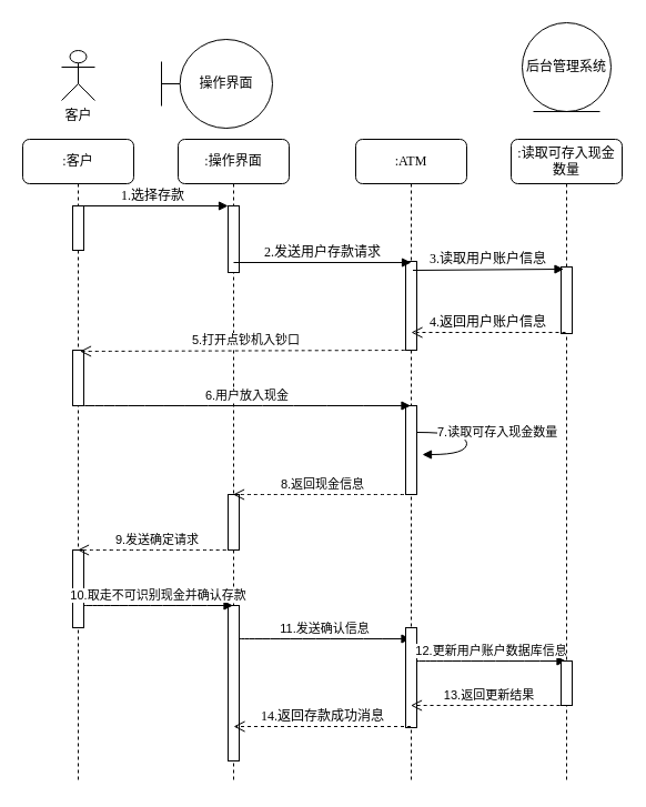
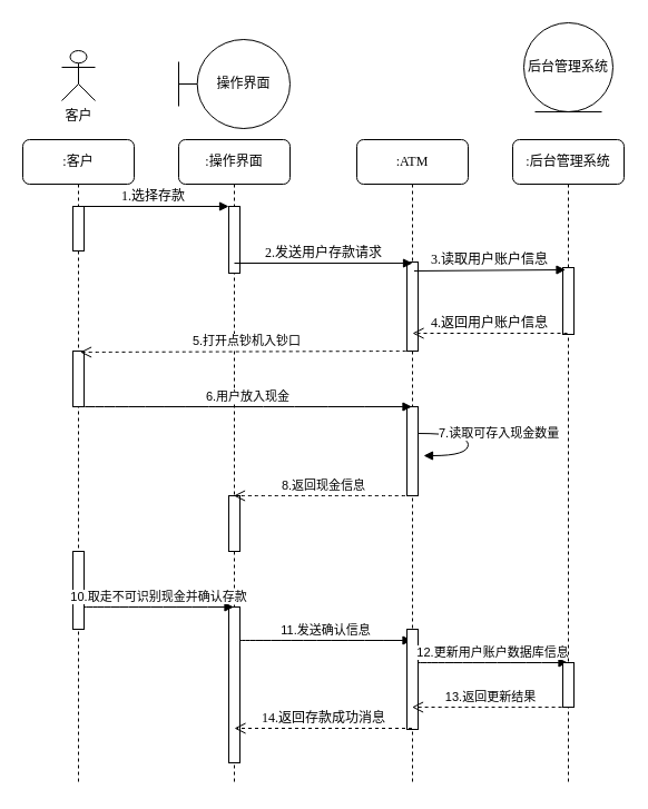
  <mxCell id="0" />
  <mxCell id="1" parent="0" />
  <mxCell id="2" value=":操作界面" style="shape=umlLifeline;perimeter=lifelinePerimeter;whiteSpace=wrap;html=1;container=1;collapsible=0;recursiveResize=0;outlineConnect=0;rounded=1;shadow=0;comic=0;labelBackgroundColor=none;strokeWidth=1;fontFamily=Verdana;fontSize=12;align=center;" parent="1" vertex="1"><mxGeometry x="160" y="125" width="100" height="580" as="geometry" /></mxCell>
  <mxCell id="3" value="" style="html=1;points=[];perimeter=orthogonalPerimeter;rounded=0;shadow=0;comic=0;labelBackgroundColor=none;strokeWidth=1;fontFamily=Verdana;fontSize=12;align=center;" parent="2" vertex="1"><mxGeometry x="45" y="60" width="10" height="60" as="geometry" /></mxCell>
  <mxCell id="4" value="" style="html=1;points=[];perimeter=orthogonalPerimeter;rounded=0;shadow=0;comic=0;labelBackgroundColor=none;strokeWidth=1;fontFamily=Verdana;fontSize=12;align=center;" parent="2" vertex="1"><mxGeometry x="45" y="420" width="10" height="140" as="geometry" /></mxCell>
  <mxCell id="5" value="" style="html=1;points=[];perimeter=orthogonalPerimeter;" vertex="1" parent="2"><mxGeometry x="45" y="320" width="10" height="50" as="geometry" /></mxCell>
  <mxCell id="6" value="11.发送确认信息" style="html=1;verticalAlign=bottom;endArrow=block;rounded=0;strokeColor=#000000;curved=1;" edge="1" parent="2" target="7"><mxGeometry width="80" relative="1" as="geometry"><mxPoint x="55" y="450" as="sourcePoint" /><mxPoint x="135" y="450" as="targetPoint" /></mxGeometry></mxCell>
  <mxCell id="7" value=":ATM" style="shape=umlLifeline;perimeter=lifelinePerimeter;whiteSpace=wrap;html=1;container=1;collapsible=0;recursiveResize=0;outlineConnect=0;rounded=1;shadow=0;comic=0;labelBackgroundColor=none;strokeWidth=1;fontFamily=Verdana;fontSize=12;align=center;" parent="1" vertex="1"><mxGeometry x="320" y="125" width="100" height="580" as="geometry" /></mxCell>
  <mxCell id="8" value="" style="html=1;points=[];perimeter=orthogonalPerimeter;rounded=0;shadow=0;comic=0;labelBackgroundColor=none;strokeWidth=1;fontFamily=Verdana;fontSize=12;align=center;" parent="7" vertex="1"><mxGeometry x="45" y="110" width="10" height="80" as="geometry" /></mxCell>
  <mxCell id="9" value="" style="html=1;points=[];perimeter=orthogonalPerimeter;" vertex="1" parent="7"><mxGeometry x="45" y="240" width="10" height="80" as="geometry" /></mxCell>
  <mxCell id="10" value="7.读取可存入现金数量" style="edgeStyle=orthogonalEdgeStyle;html=1;align=left;spacingLeft=2;endArrow=block;rounded=0;entryX=1;entryY=0;strokeColor=#000000;curved=1;" parent="7" edge="1"><mxGeometry x="-0.714" relative="1" as="geometry"><mxPoint x="55" y="264" as="sourcePoint" /><Array as="points"><mxPoint x="100" y="264" /><mxPoint x="100" y="284" /></Array><mxPoint x="60" y="284" as="targetPoint" /><mxPoint as="offset" /></mxGeometry></mxCell>
  <mxCell id="11" value="" style="html=1;points=[];perimeter=orthogonalPerimeter;" vertex="1" parent="7"><mxGeometry x="45" y="440" width="10" height="90" as="geometry" /></mxCell>
  <mxCell id="12" value="12.更新用户账户数据库信息" style="html=1;verticalAlign=bottom;endArrow=block;rounded=0;strokeColor=#000000;curved=1;" edge="1" parent="7" target="13"><mxGeometry width="80" relative="1" as="geometry"><mxPoint x="55" y="470" as="sourcePoint" /><mxPoint x="135" y="470" as="targetPoint" /></mxGeometry></mxCell>
- <mxCell id="13" value=":读取可存入现金数量" style="shape=umlLifeline;perimeter=lifelinePerimeter;whiteSpace=wrap;html=1;container=1;collapsible=0;recursiveResize=0;outlineConnect=0;rounded=1;shadow=0;comic=0;labelBackgroundColor=none;strokeWidth=1;fontFamily=Verdana;fontSize=12;align=center;" parent="1" vertex="1"><mxGeometry x="460" y="125" width="100" height="580" as="geometry" /></mxCell>
+ <mxCell id="13" value=":后台管理系统" style="shape=umlLifeline;perimeter=lifelinePerimeter;whiteSpace=wrap;html=1;container=1;collapsible=0;recursiveResize=0;outlineConnect=0;rounded=1;shadow=0;comic=0;labelBackgroundColor=none;strokeWidth=1;fontFamily=Verdana;fontSize=12;align=center;" parent="1" vertex="1"><mxGeometry x="460" y="125" width="100" height="580" as="geometry" /></mxCell>
  <mxCell id="14" value="" style="html=1;points=[];perimeter=orthogonalPerimeter;rounded=0;shadow=0;comic=0;labelBackgroundColor=none;strokeWidth=1;fontFamily=Verdana;fontSize=12;align=center;" parent="13" vertex="1"><mxGeometry x="45" y="115" width="10" height="60" as="geometry" /></mxCell>
  <mxCell id="15" value="" style="html=1;points=[];perimeter=orthogonalPerimeter;" vertex="1" parent="13"><mxGeometry x="45" y="470" width="10" height="40" as="geometry" /></mxCell>
  <mxCell id="16" value=":客户" style="shape=umlLifeline;perimeter=lifelinePerimeter;whiteSpace=wrap;html=1;container=1;collapsible=0;recursiveResize=0;outlineConnect=0;rounded=1;shadow=0;comic=0;labelBackgroundColor=none;strokeWidth=1;fontFamily=Verdana;fontSize=12;align=center;" parent="1" vertex="1"><mxGeometry x="20" y="125" width="100" height="580" as="geometry" /></mxCell>
  <mxCell id="17" value="" style="html=1;points=[];perimeter=orthogonalPerimeter;rounded=0;shadow=0;comic=0;labelBackgroundColor=none;strokeWidth=1;fontFamily=Verdana;fontSize=12;align=center;" parent="16" vertex="1"><mxGeometry x="45" y="60" width="10" height="40" as="geometry" /></mxCell>
  <mxCell id="18" value="" style="html=1;points=[];perimeter=orthogonalPerimeter;" vertex="1" parent="16"><mxGeometry x="45" y="190" width="10" height="50" as="geometry" /></mxCell>
  <mxCell id="19" value="6.用户放入现金" style="html=1;verticalAlign=bottom;endArrow=block;rounded=0;strokeColor=#000000;curved=1;" edge="1" parent="16" target="7"><mxGeometry width="80" relative="1" as="geometry"><mxPoint x="55" y="240" as="sourcePoint" /><mxPoint x="135" y="240" as="targetPoint" /></mxGeometry></mxCell>
  <mxCell id="20" value="" style="html=1;points=[];perimeter=orthogonalPerimeter;" vertex="1" parent="16"><mxGeometry x="45" y="370" width="10" height="70" as="geometry" /></mxCell>
  <mxCell id="21" value="10.取走不可识别现金并确认存款" style="html=1;verticalAlign=bottom;endArrow=block;rounded=0;strokeColor=#000000;curved=1;" edge="1" parent="16" target="2"><mxGeometry width="80" relative="1" as="geometry"><mxPoint x="55" y="420" as="sourcePoint" /><mxPoint x="135" y="420" as="targetPoint" /></mxGeometry></mxCell>
  <mxCell id="22" value="客户" style="shape=umlActor;verticalLabelPosition=bottom;verticalAlign=top;html=1;" parent="1" vertex="1"><mxGeometry x="55" y="45" width="30" height="45" as="geometry" /></mxCell>
- <mxCell id="23" value="操作界面" style="shape=umlBoundary;whiteSpace=wrap;html=1;" parent="1" vertex="1"><mxGeometry x="145" y="35" width="100" height="80" as="geometry" /></mxCell>
+ <mxCell id="23" value="操作界面" style="shape=umlBoundary;whiteSpace=wrap;html=1;" parent="1" vertex="1"><mxGeometry x="160" y="35" width="100" height="80" as="geometry" /></mxCell>
  <mxCell id="24" value="后台管理系统" style="ellipse;shape=umlEntity;whiteSpace=wrap;html=1;" parent="1" vertex="1"><mxGeometry x="470" y="20" width="80" height="80" as="geometry" /></mxCell>
  <mxCell id="25" value="3.读取用户账户信息" style="html=1;verticalAlign=bottom;endArrow=block;labelBackgroundColor=none;fontFamily=Verdana;fontSize=12;elbow=vertical;entryX=0.25;entryY=0.033;entryDx=0;entryDy=0;entryPerimeter=0;exitX=0.65;exitY=0.1;exitDx=0;exitDy=0;exitPerimeter=0;" parent="1" source="8" target="14" edge="1"><mxGeometry relative="1" as="geometry"><mxPoint x="370" y="355" as="sourcePoint" /><mxPoint x="610" y="379" as="targetPoint" /><mxPoint as="offset" /></mxGeometry></mxCell>
  <mxCell id="26" value="1.选择存款" style="html=1;verticalAlign=bottom;endArrow=block;entryX=0;entryY=0;labelBackgroundColor=none;fontFamily=Verdana;fontSize=12;edgeStyle=elbowEdgeStyle;elbow=vertical;exitX=0.3;exitY=0;exitDx=0;exitDy=0;exitPerimeter=0;" parent="1" source="17" target="3" edge="1"><mxGeometry relative="1" as="geometry"><mxPoint x="80" y="225" as="sourcePoint" /></mxGeometry></mxCell>
  <mxCell id="27" value="2.发送用户存款请求" style="html=1;verticalAlign=bottom;endArrow=block;labelBackgroundColor=none;fontFamily=Verdana;fontSize=12;elbow=vertical;entryX=0.5;entryY=0.013;entryDx=0;entryDy=0;entryPerimeter=0;" parent="1" target="8" edge="1"><mxGeometry relative="1" as="geometry"><mxPoint x="210" y="236" as="sourcePoint" /><mxPoint x="348.5" y="368" as="targetPoint" /><Array as="points" /></mxGeometry></mxCell>
  <mxCell id="28" value="4.返回用户账户信息" style="html=1;verticalAlign=bottom;endArrow=open;dashed=1;endSize=8;labelBackgroundColor=none;fontFamily=Verdana;fontSize=12;elbow=vertical;exitX=0.4;exitY=0.983;exitDx=0;exitDy=0;exitPerimeter=0;" parent="1" source="14" edge="1"><mxGeometry relative="1" as="geometry"><mxPoint x="370" y="299" as="targetPoint" /><mxPoint x="840" y="445" as="sourcePoint" /></mxGeometry></mxCell>
  <mxCell id="29" value="14.返回存款成功消息" style="html=1;verticalAlign=bottom;endArrow=open;dashed=1;endSize=8;labelBackgroundColor=none;fontFamily=Verdana;fontSize=12;elbow=vertical;" parent="1" source="7" edge="1"><mxGeometry relative="1" as="geometry"><mxPoint x="210" y="654" as="targetPoint" /><mxPoint x="330" y="654" as="sourcePoint" /></mxGeometry></mxCell>
  <mxCell id="30" value="5.打开点钞机入钞口" style="html=1;verticalAlign=bottom;endArrow=open;dashed=1;endSize=8;rounded=0;strokeColor=#000000;curved=1;entryX=0.65;entryY=0.02;entryDx=0;entryDy=0;entryPerimeter=0;" edge="1" parent="1" target="18"><mxGeometry relative="1" as="geometry"><mxPoint x="370" y="315" as="sourcePoint" /><mxPoint x="260" y="315" as="targetPoint" /></mxGeometry></mxCell>
  <mxCell id="31" value="8.返回现金信息" style="html=1;verticalAlign=bottom;endArrow=open;dashed=1;endSize=8;rounded=0;strokeColor=#000000;curved=1;" edge="1" parent="1" source="7" target="2"><mxGeometry relative="1" as="geometry"><mxPoint x="350" y="445" as="sourcePoint" /><mxPoint x="270" y="445" as="targetPoint" /><Array as="points"><mxPoint x="260" y="445" /></Array></mxGeometry></mxCell>
- <mxCell id="32" value="9.发送确定请求" style="html=1;verticalAlign=bottom;endArrow=open;dashed=1;endSize=8;rounded=0;strokeColor=#000000;curved=1;" edge="1" parent="1" source="2" target="16"><mxGeometry x="-0.007" relative="1" as="geometry"><mxPoint x="205" y="469.5" as="sourcePoint" /><mxPoint x="140" y="495" as="targetPoint" /><Array as="points"><mxPoint x="100" y="495" /></Array><mxPoint x="1" as="offset" /></mxGeometry></mxCell>
  <mxCell id="33" value="13.返回更新结果" style="html=1;verticalAlign=bottom;endArrow=open;dashed=1;endSize=8;rounded=0;strokeColor=#000000;curved=1;exitX=0.5;exitY=1;exitDx=0;exitDy=0;exitPerimeter=0;" edge="1" parent="1" source="15" target="7"><mxGeometry relative="1" as="geometry"><mxPoint x="500" y="635" as="sourcePoint" /><mxPoint x="420" y="635" as="targetPoint" /></mxGeometry></mxCell>
